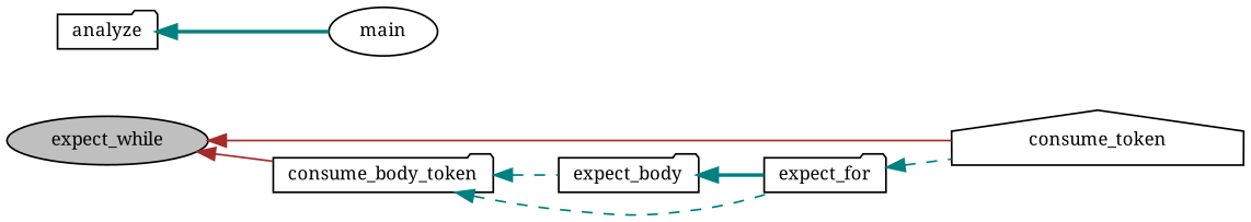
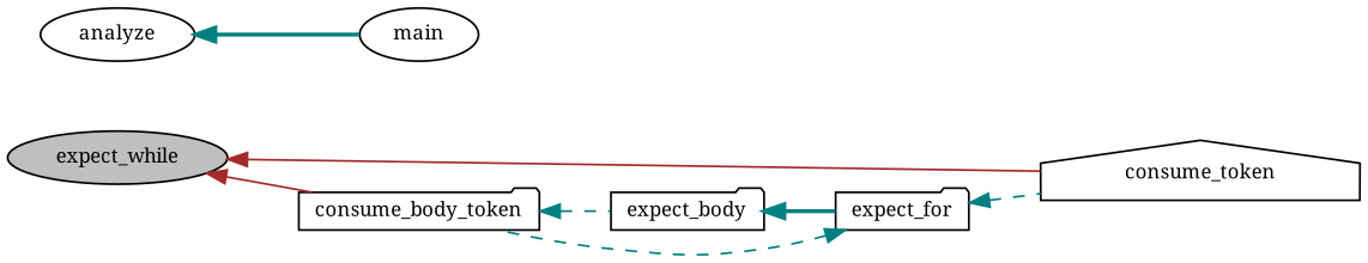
  digraph {
    fontname="Noto Serif"
    rankdir=LR
    node [color=black fillcolor=white fontname="Noto Serif" fontsize=10 shape=folder style=filled]
    edge [color=teal dir=back fontname="Noto Serif" fontsize=10 labelfontname=Helvetica labelfontsize=10 style=dashed]
    n1 [fillcolor=grey75 fontcolor=black height=0.2 label=expect_while shape=ellipse width=0.4]
    n2 [height=0.2 label=consume_token shape=house width=0.4]
    n3 [height=0.2 label=consume_body_token width=0.4]
    n4 [height=0.2 label=expect_body width=0.4]
-   n5 [height=0.2 label=analyze width=0.4]
+   n5 [height=0.2 label=analyze shape=ellipse width=0.4]
    n6 [height=0.2 label=main shape=ellipse width=0.4]
    n7 [height=0.2 label=expect_for width=0.4]
    n1 -> n2 [color=brown style=solid]
    n1 -> n3 [color=brown style=solid]
    n3 -> n4
    n4 -> n7 [style=bold]
    n5 -> n6 [style=bold]
    n7 -> n2
-   n3 -> n7
+   n7 -> n3
  }
